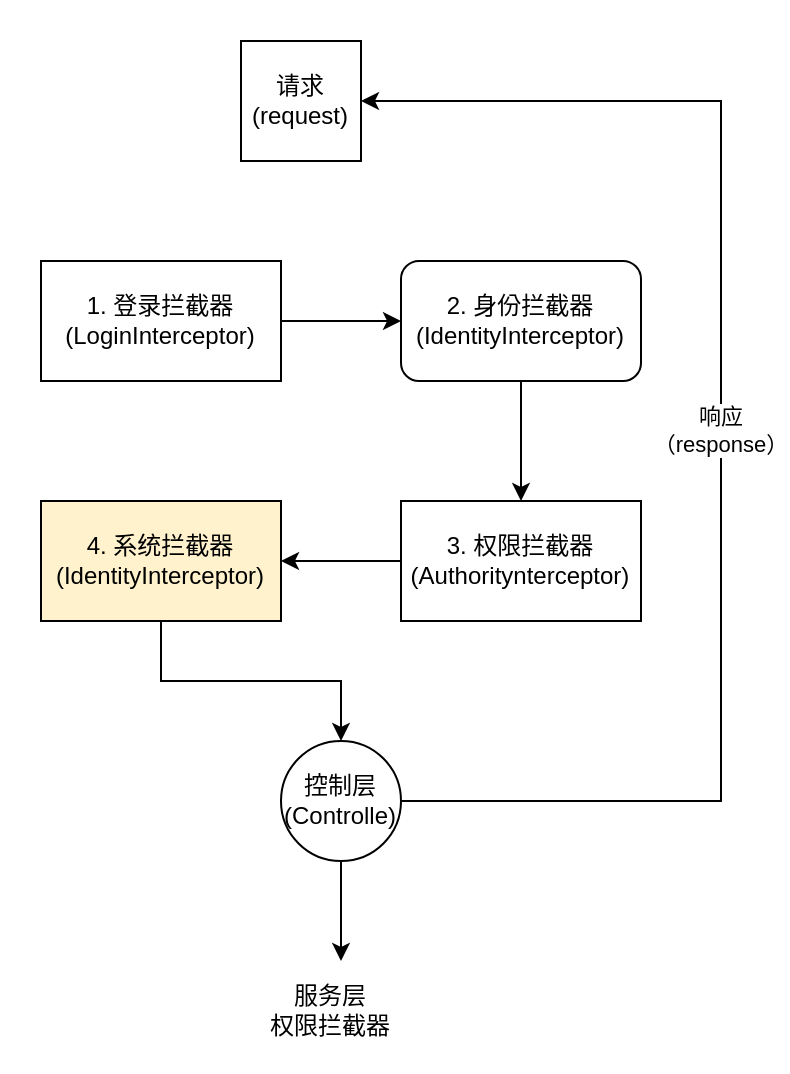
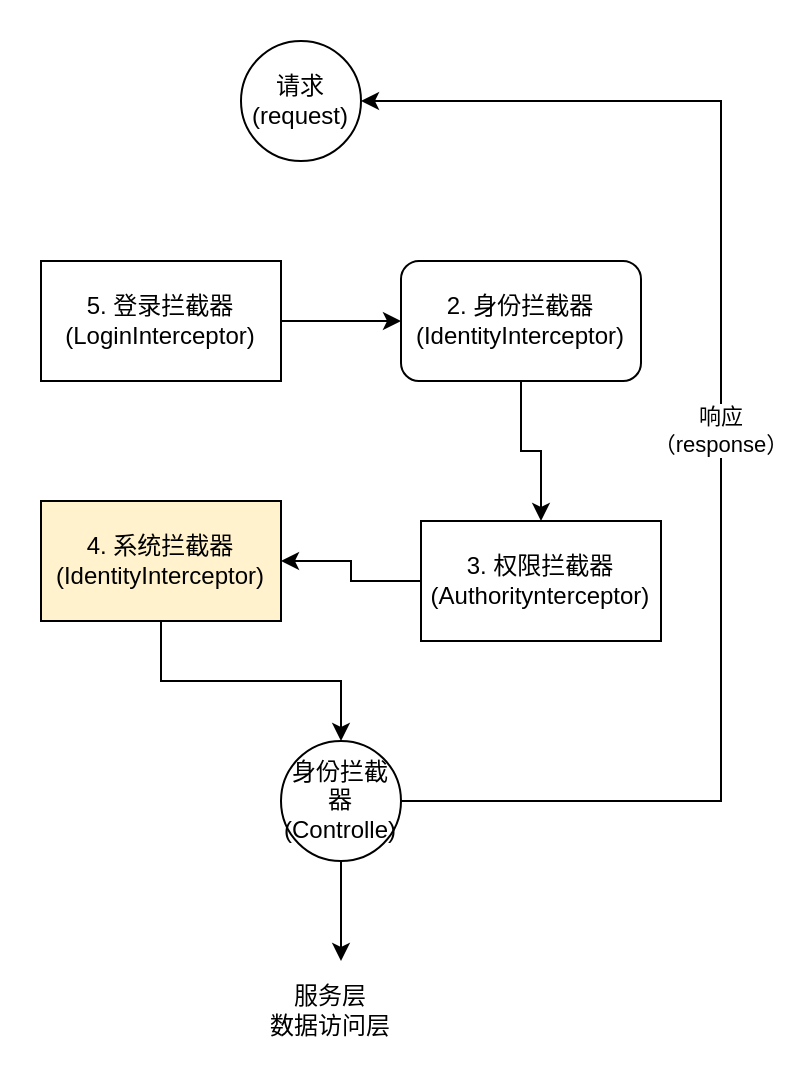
  <mxCell id="0" />
  <mxCell id="1" parent="0" />
  <mxCell id="2" value="" style="edgeStyle=orthogonalEdgeStyle;rounded=0;orthogonalLoop=1;jettySize=auto;html=1;" parent="1" source="3" target="6" edge="1"><mxGeometry relative="1" as="geometry" /></mxCell>
- <mxCell id="3" value="1. 登录拦截器&lt;br&gt;(LoginInterceptor)" style="rounded=0;whiteSpace=wrap;html=1;" parent="1" vertex="1"><mxGeometry x="20" y="130" width="120" height="60" as="geometry" /></mxCell>
- <mxCell id="4" value="请求&lt;br&gt;(request)" style="whiteSpace=wrap;html=1;aspect=fixed;rounded=0;" parent="1" vertex="1"><mxGeometry x="120" y="20" width="60" height="60" as="geometry" /></mxCell>
+ <mxCell id="3" value="5. 登录拦截器&lt;br&gt;(LoginInterceptor)" style="rounded=0;whiteSpace=wrap;html=1;" parent="1" vertex="1"><mxGeometry x="20" y="130" width="120" height="60" as="geometry" /></mxCell>
+ <mxCell id="4" value="请求&lt;br&gt;(request)" style="ellipse;whiteSpace=wrap;html=1;aspect=fixed;" parent="1" vertex="1"><mxGeometry x="120" y="20" width="60" height="60" as="geometry" /></mxCell>
  <mxCell id="5" value="" style="edgeStyle=orthogonalEdgeStyle;rounded=0;orthogonalLoop=1;jettySize=auto;html=1;" parent="1" source="6" target="8" edge="1"><mxGeometry relative="1" as="geometry" /></mxCell>
  <mxCell id="6" value="2. 身份拦截器&lt;br&gt;(IdentityInterceptor)" style="whiteSpace=wrap;html=1;rounded=1;" parent="1" vertex="1"><mxGeometry x="200" y="130" width="120" height="60" as="geometry" /></mxCell>
  <mxCell id="7" value="" style="edgeStyle=orthogonalEdgeStyle;rounded=0;orthogonalLoop=1;jettySize=auto;html=1;" parent="1" source="8" target="10" edge="1"><mxGeometry relative="1" as="geometry" /></mxCell>
- <mxCell id="8" value="3. 权限拦截器&lt;br&gt;(Authoritynterceptor)" style="rounded=0;whiteSpace=wrap;html=1;" parent="1" vertex="1"><mxGeometry x="200" y="250" width="120" height="60" as="geometry" /></mxCell>
+ <mxCell id="8" value="3. 权限拦截器&lt;br&gt;(Authoritynterceptor)" style="rounded=0;whiteSpace=wrap;html=1;" parent="1" vertex="1"><mxGeometry x="210" y="260" width="120" height="60" as="geometry" /></mxCell>
  <mxCell id="9" value="" style="edgeStyle=orthogonalEdgeStyle;rounded=0;orthogonalLoop=1;jettySize=auto;html=1;" parent="1" source="10" target="13" edge="1"><mxGeometry relative="1" as="geometry" /></mxCell>
  <mxCell id="10" value="4. 系统拦截器&lt;br&gt;(IdentityInterceptor)" style="rounded=0;whiteSpace=wrap;html=1;fillColor=#fff2cc;" parent="1" vertex="1"><mxGeometry x="20" y="250" width="120" height="60" as="geometry" /></mxCell>
  <mxCell id="11" value="响应&lt;br&gt;（response）" style="edgeStyle=orthogonalEdgeStyle;rounded=0;orthogonalLoop=1;jettySize=auto;html=1;exitX=1;exitY=0.5;exitDx=0;exitDy=0;entryX=1;entryY=0.5;entryDx=0;entryDy=0;" parent="1" source="13" target="4" edge="1"><mxGeometry relative="1" as="geometry"><Array as="points"><mxPoint x="360" y="400" /><mxPoint x="360" y="50" /></Array></mxGeometry></mxCell>
  <mxCell id="12" style="edgeStyle=orthogonalEdgeStyle;rounded=0;orthogonalLoop=1;jettySize=auto;html=1;exitX=0.5;exitY=1;exitDx=0;exitDy=0;" edge="1" parent="1" source="13"><mxGeometry relative="1" as="geometry"><mxPoint x="170" y="480" as="targetPoint" /></mxGeometry></mxCell>
- <mxCell id="13" value="控制层&lt;br&gt;(Controlle)" style="ellipse;whiteSpace=wrap;html=1;aspect=fixed;" parent="1" vertex="1"><mxGeometry x="140" y="370" width="60" height="60" as="geometry" /></mxCell>
- <mxCell id="14" value="服务层&lt;br&gt;权限拦截器" style="text;html=1;strokeColor=none;fillColor=none;align=center;verticalAlign=middle;whiteSpace=wrap;rounded=0;" parent="1" vertex="1"><mxGeometry x="130" y="494.5" width="70" height="20" as="geometry" /></mxCell>
+ <mxCell id="13" value="身份拦截器&lt;br&gt;(Controlle)" style="ellipse;whiteSpace=wrap;html=1;aspect=fixed;" parent="1" vertex="1"><mxGeometry x="140" y="370" width="60" height="60" as="geometry" /></mxCell>
+ <mxCell id="14" value="服务层&lt;br&gt;数据访问层" style="text;html=1;strokeColor=none;fillColor=none;align=center;verticalAlign=middle;whiteSpace=wrap;rounded=0;" parent="1" vertex="1"><mxGeometry x="130" y="494.5" width="70" height="20" as="geometry" /></mxCell>
